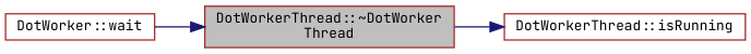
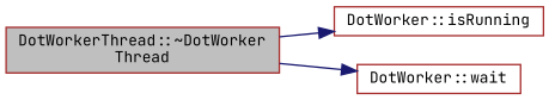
  digraph {
    fontname="JetBrains Mono"
    rankdir=LR
    node [color=brown fillcolor=white fontname="JetBrains Mono" fontsize=10 shape=record style=filled]
    edge [color=midnightblue fontname="JetBrains Mono" fontsize=10 labelfontname=Helvetica labelfontsize=10 style=solid]
    n1 [fillcolor=grey75 fontcolor=black height=0.2 label="DotWorkerThread::~DotWorker\lThread" width=0.4]
-   n2 [height=0.2 label="DotWorkerThread::isRunning" width=0.4]
+   n2 [height=0.2 label="DotWorker::isRunning" width=0.4]
    n3 [height=0.2 label="DotWorker::wait" width=0.4]
    n1 -> n2
-   n3 -> n1
+   n1 -> n3
  }
